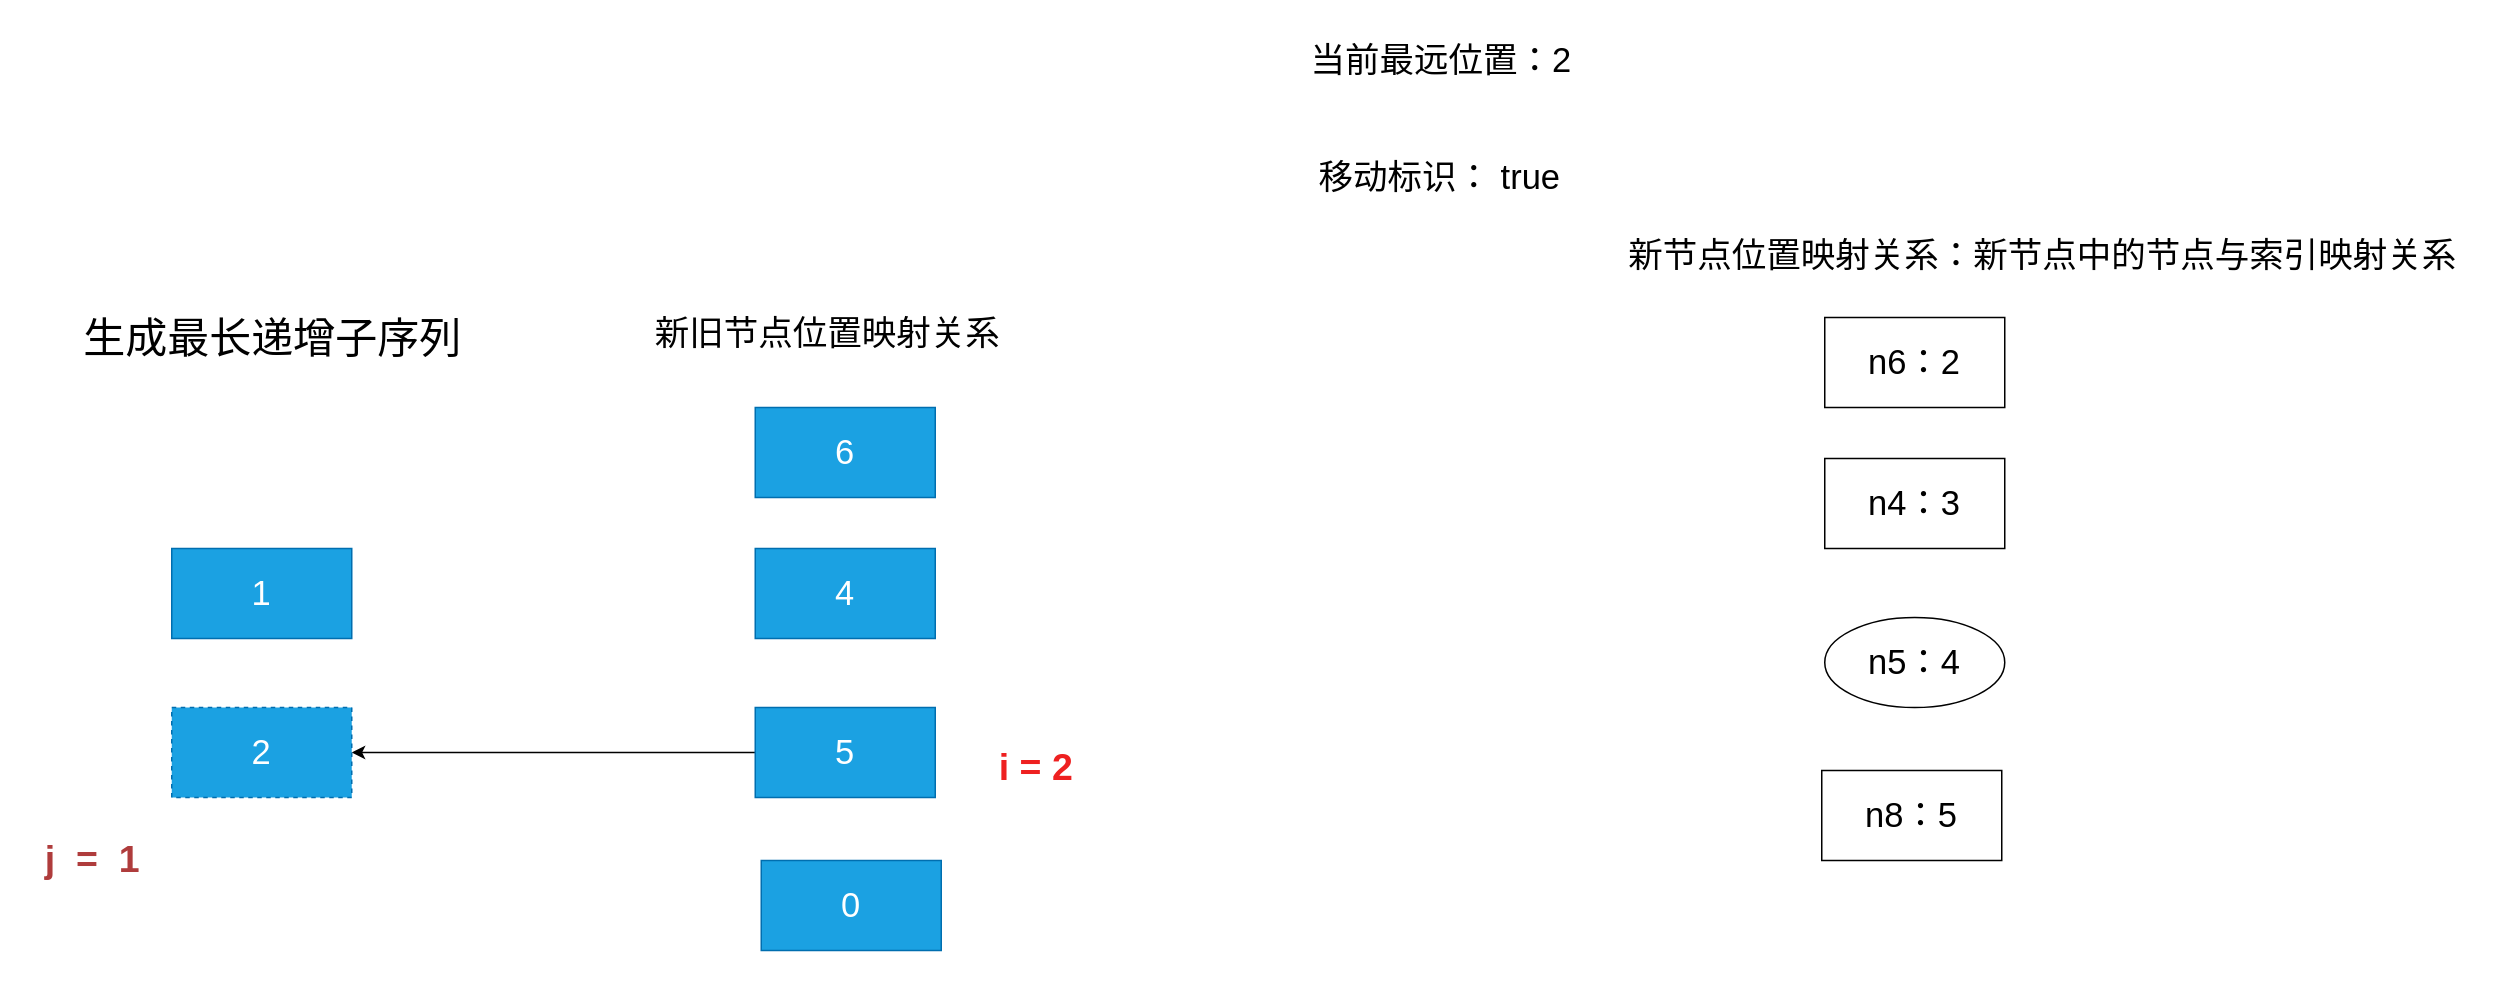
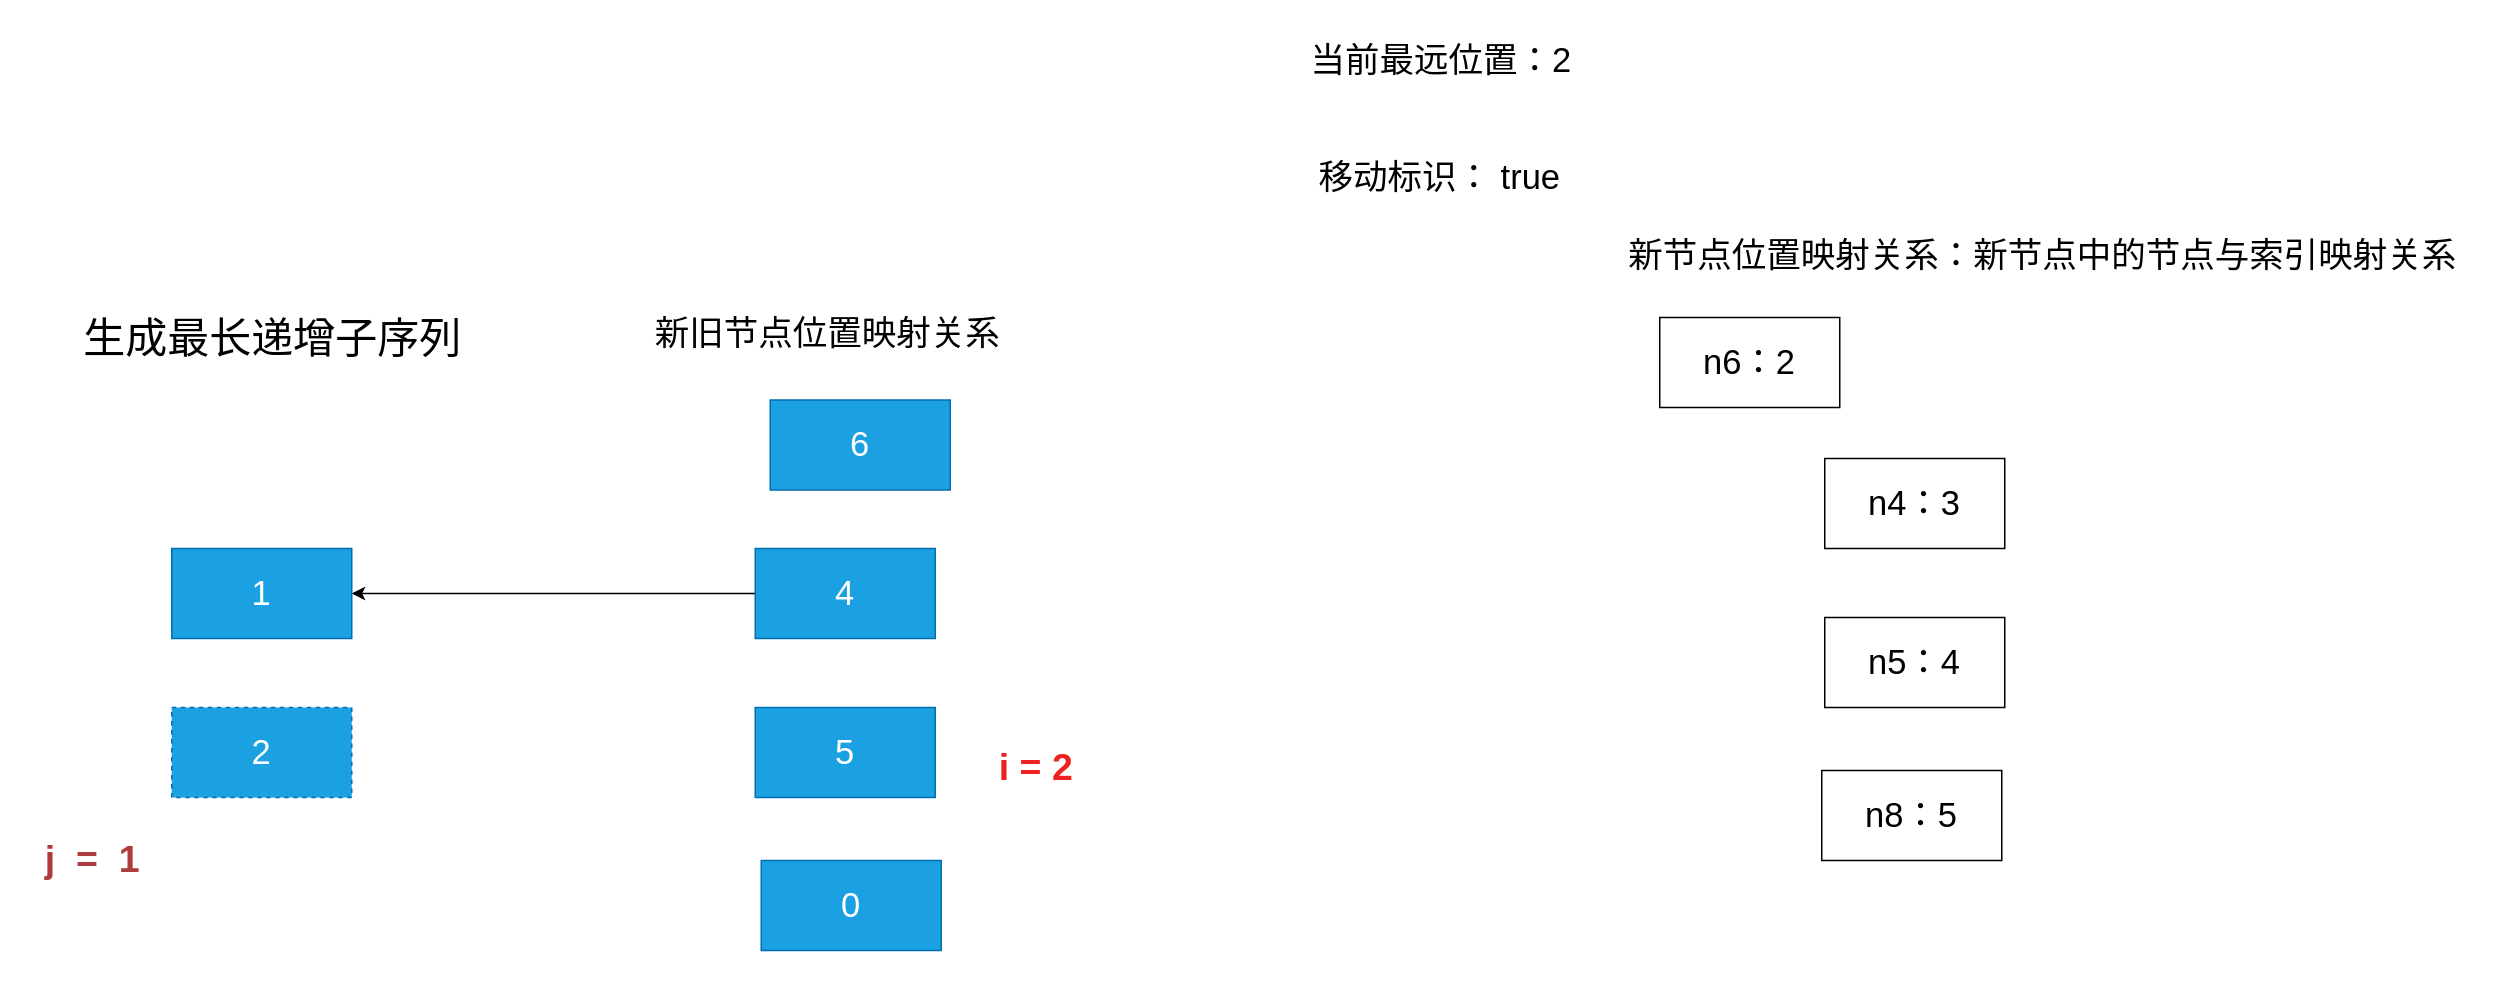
  <mxCell id="0" />
  <mxCell id="1" parent="0" />
  <mxCell id="2" value="新节点位置映射关系：新节点中的节点与索引映射关系" style="text;html=1;align=center;verticalAlign=middle;resizable=0;points=[];autosize=1;strokeColor=none;fillColor=none;fontSize=23;" parent="1" vertex="1"><mxGeometry x="1076" y="150" width="570" height="40" as="geometry" /></mxCell>
- <mxCell id="3" value="n6：2" style="rounded=0;whiteSpace=wrap;html=1;fontSize=23;" parent="1" vertex="1"><mxGeometry x="1216" y="211" width="120" height="60" as="geometry" /></mxCell>
+ <mxCell id="3" value="n6：2" style="rounded=0;whiteSpace=wrap;html=1;fontSize=23;" parent="1" vertex="1"><mxGeometry x="1106" y="211" width="120" height="60" as="geometry" /></mxCell>
  <mxCell id="4" value="n4：3" style="rounded=0;whiteSpace=wrap;html=1;fontSize=23;" parent="1" vertex="1"><mxGeometry x="1216" y="305" width="120" height="60" as="geometry" /></mxCell>
- <mxCell id="5" value="n5：4" style="ellipse;whiteSpace=wrap;html=1;fontSize=23;" parent="1" vertex="1"><mxGeometry x="1216" y="411" width="120" height="60" as="geometry" /></mxCell>
+ <mxCell id="5" value="n5：4" style="rounded=0;whiteSpace=wrap;html=1;fontSize=23;" parent="1" vertex="1"><mxGeometry x="1216" y="411" width="120" height="60" as="geometry" /></mxCell>
  <mxCell id="6" value="n8：5" style="rounded=0;whiteSpace=wrap;html=1;fontSize=23;" parent="1" vertex="1"><mxGeometry x="1214" y="513" width="120" height="60" as="geometry" /></mxCell>
  <mxCell id="7" value="当前最远位置：2" style="text;html=1;align=center;verticalAlign=middle;resizable=0;points=[];autosize=1;strokeColor=none;fillColor=none;fontSize=23;" parent="1" vertex="1"><mxGeometry x="864" y="20" width="192" height="40" as="geometry" /></mxCell>
  <mxCell id="8" value="移动标识： true" style="text;html=1;align=center;verticalAlign=middle;resizable=0;points=[];autosize=1;strokeColor=none;fillColor=none;fontSize=23;" parent="1" vertex="1"><mxGeometry x="869" y="98" width="179" height="40" as="geometry" /></mxCell>
  <mxCell id="9" value="新旧节点位置映射关系" style="text;html=1;align=center;verticalAlign=middle;resizable=0;points=[];autosize=1;strokeColor=none;fillColor=none;fontSize=23;" parent="1" vertex="1"><mxGeometry x="427" y="202" width="248" height="40" as="geometry" /></mxCell>
- <mxCell id="10" value="6" style="rounded=0;whiteSpace=wrap;html=1;fontSize=23;fillColor=#1ba1e2;fontColor=#ffffff;strokeColor=#006EAF;" parent="1" vertex="1"><mxGeometry x="503" y="271" width="120" height="60" as="geometry" /></mxCell>
+ <mxCell id="10" value="6" style="rounded=0;whiteSpace=wrap;html=1;fontSize=23;fillColor=#1ba1e2;fontColor=#ffffff;strokeColor=#006EAF;" parent="1" vertex="1"><mxGeometry x="513" y="266" width="120" height="60" as="geometry" /></mxCell>
+ <mxCell id="11" style="edgeStyle=none;html=1;" parent="1" source="12" target="17" edge="1"><mxGeometry relative="1" as="geometry" /></mxCell>
  <mxCell id="12" value="4" style="rounded=0;whiteSpace=wrap;html=1;fontSize=23;fillColor=#1ba1e2;fontColor=#ffffff;strokeColor=#006EAF;" parent="1" vertex="1"><mxGeometry x="503" y="365" width="120" height="60" as="geometry" /></mxCell>
- <mxCell id="13" style="edgeStyle=none;html=1;" parent="1" source="14" target="18" edge="1"><mxGeometry relative="1" as="geometry" /></mxCell>
  <mxCell id="14" value="5" style="rounded=0;whiteSpace=wrap;html=1;fontSize=23;fillColor=#1ba1e2;fontColor=#ffffff;strokeColor=#006EAF;" parent="1" vertex="1"><mxGeometry x="503" y="471" width="120" height="60" as="geometry" /></mxCell>
  <mxCell id="15" value="0" style="rounded=0;whiteSpace=wrap;html=1;fontSize=23;fillColor=#1ba1e2;fontColor=#ffffff;strokeColor=#006EAF;" parent="1" vertex="1"><mxGeometry x="507" y="573" width="120" height="60" as="geometry" /></mxCell>
  <mxCell id="16" value="生成最长递增子序列" style="text;html=1;align=center;verticalAlign=middle;resizable=0;points=[];autosize=1;strokeColor=none;fillColor=none;fontSize=28;" parent="1" vertex="1"><mxGeometry x="46" y="202" width="270" height="46" as="geometry" /></mxCell>
  <mxCell id="17" value="1" style="rounded=0;whiteSpace=wrap;html=1;fontSize=23;fillColor=#1ba1e2;fontColor=#ffffff;strokeColor=#006EAF;" parent="1" vertex="1"><mxGeometry x="114" y="365" width="120" height="60" as="geometry" /></mxCell>
  <mxCell id="18" value="2" style="rounded=0;whiteSpace=wrap;html=1;fontSize=23;fillColor=#1ba1e2;fontColor=#ffffff;strokeColor=#006EAF;dashed=1;" parent="1" vertex="1"><mxGeometry x="114" y="471" width="120" height="60" as="geometry" /></mxCell>
  <mxCell id="19" value="j&amp;nbsp; =&amp;nbsp; 1" style="text;html=1;align=center;verticalAlign=middle;resizable=0;points=[];autosize=1;strokeColor=none;fillColor=none;fontSize=25;fontStyle=1;horizontal=1;fontColor=#af3c3c;" parent="1" vertex="1"><mxGeometry x="20" y="550" width="81" height="42" as="geometry" /></mxCell>
  <mxCell id="20" value="i = 2" style="text;html=1;align=center;verticalAlign=middle;resizable=0;points=[];autosize=1;strokeColor=none;fillColor=none;fontSize=25;fontStyle=1;fontColor=#ee2020;" parent="1" vertex="1"><mxGeometry x="656" y="489" width="67" height="42" as="geometry" /></mxCell>
